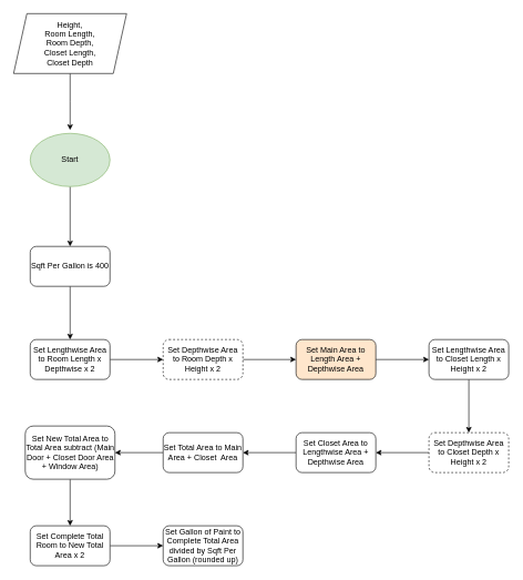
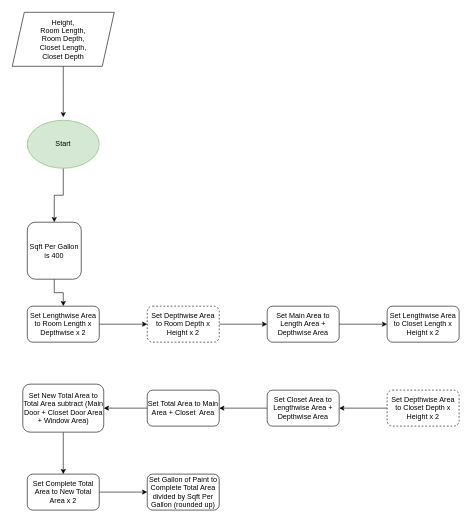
  <mxCell id="0" />
  <mxCell id="1" parent="0" />
  <mxCell id="2" value="" style="edgeStyle=orthogonalEdgeStyle;rounded=0;orthogonalLoop=1;jettySize=auto;html=1;" edge="1" parent="1" source="3"><mxGeometry relative="1" as="geometry"><mxPoint x="105" y="195" as="targetPoint" /></mxGeometry></mxCell>
  <mxCell id="3" value="&lt;div&gt;Height,&lt;/div&gt;&lt;div&gt;Room Length,&lt;/div&gt;&lt;div&gt;Room Depth,&lt;/div&gt;&lt;div&gt;Closet Length,&lt;/div&gt;&lt;div&gt;Closet Depth&lt;br&gt;&lt;/div&gt;" style="shape=parallelogram;perimeter=parallelogramPerimeter;whiteSpace=wrap;html=1;fixedSize=1;" vertex="1" parent="1"><mxGeometry x="20" y="20" width="170" height="90" as="geometry" /></mxCell>
  <mxCell id="4" value="" style="edgeStyle=orthogonalEdgeStyle;rounded=0;orthogonalLoop=1;jettySize=auto;html=1;" edge="1" parent="1" source="5" target="7"><mxGeometry relative="1" as="geometry" /></mxCell>
  <mxCell id="5" value="Start" style="ellipse;whiteSpace=wrap;html=1;fillColor=#d5e8d4;strokeColor=#82b366;" vertex="1" parent="1"><mxGeometry x="45" y="200" width="120" height="80" as="geometry" /></mxCell>
  <mxCell id="6" value="" style="edgeStyle=orthogonalEdgeStyle;rounded=0;orthogonalLoop=1;jettySize=auto;html=1;" edge="1" parent="1" source="7" target="9"><mxGeometry relative="1" as="geometry" /></mxCell>
- <mxCell id="7" value="Sqft Per Gallon is 400" style="rounded=1;whiteSpace=wrap;html=1;" vertex="1" parent="1"><mxGeometry x="45" y="370" width="120" height="60" as="geometry" /></mxCell>
+ <mxCell id="7" value="Sqft Per Gallon is 400" style="rounded=1;whiteSpace=wrap;html=1;" vertex="1" parent="1"><mxGeometry x="45" y="370" width="90" height="95" as="geometry" /></mxCell>
  <mxCell id="8" value="" style="edgeStyle=orthogonalEdgeStyle;rounded=0;orthogonalLoop=1;jettySize=auto;html=1;" edge="1" parent="1" source="9" target="11"><mxGeometry relative="1" as="geometry" /></mxCell>
  <mxCell id="9" value="Set Lengthwise Area to Room Length x Depthwise x 2" style="rounded=1;whiteSpace=wrap;html=1;" vertex="1" parent="1"><mxGeometry x="45" y="510" width="120" height="60" as="geometry" /></mxCell>
  <mxCell id="10" value="" style="edgeStyle=orthogonalEdgeStyle;rounded=0;orthogonalLoop=1;jettySize=auto;html=1;" edge="1" parent="1" source="11" target="13"><mxGeometry relative="1" as="geometry" /></mxCell>
  <mxCell id="11" value="Set Depthwise Area to Room Depth x Height x 2" style="rounded=1;whiteSpace=wrap;html=1;dashed=1;" vertex="1" parent="1"><mxGeometry x="245" y="510" width="120" height="60" as="geometry" /></mxCell>
  <mxCell id="12" value="" style="edgeStyle=orthogonalEdgeStyle;rounded=0;orthogonalLoop=1;jettySize=auto;html=1;" edge="1" parent="1" source="13" target="15"><mxGeometry relative="1" as="geometry" /></mxCell>
- <mxCell id="13" value="Set Main Area to Length Area + Depthwise Area " style="rounded=1;whiteSpace=wrap;html=1;fillColor=#ffe6cc;" vertex="1" parent="1"><mxGeometry x="445" y="510" width="120" height="60" as="geometry" /></mxCell>
- <mxCell id="14" value="" style="edgeStyle=orthogonalEdgeStyle;rounded=0;orthogonalLoop=1;jettySize=auto;html=1;" edge="1" parent="1" source="15" target="17"><mxGeometry relative="1" as="geometry" /></mxCell>
+ <mxCell id="13" value="Set Main Area to Length Area + Depthwise Area " style="rounded=1;whiteSpace=wrap;html=1;" vertex="1" parent="1"><mxGeometry x="445" y="510" width="120" height="60" as="geometry" /></mxCell>
  <mxCell id="15" value="Set Lengthwise Area to Closet Length x Height x 2" style="rounded=1;whiteSpace=wrap;html=1;" vertex="1" parent="1"><mxGeometry x="645" y="510" width="120" height="60" as="geometry" /></mxCell>
  <mxCell id="16" value="" style="edgeStyle=orthogonalEdgeStyle;rounded=0;orthogonalLoop=1;jettySize=auto;html=1;" edge="1" parent="1" source="17" target="19"><mxGeometry relative="1" as="geometry" /></mxCell>
  <mxCell id="17" value="Set Depthwise Area to Closet Depth x Height x 2" style="rounded=1;whiteSpace=wrap;html=1;dashed=1;" vertex="1" parent="1"><mxGeometry x="645" y="650" width="120" height="60" as="geometry" /></mxCell>
  <mxCell id="18" value="" style="edgeStyle=orthogonalEdgeStyle;rounded=0;orthogonalLoop=1;jettySize=auto;html=1;" edge="1" parent="1" source="19" target="21"><mxGeometry relative="1" as="geometry" /></mxCell>
  <mxCell id="19" value="Set Closet Area to Lengthwise Area + Depthwise Area" style="rounded=1;whiteSpace=wrap;html=1;" vertex="1" parent="1"><mxGeometry x="445" y="650" width="120" height="60" as="geometry" /></mxCell>
  <mxCell id="20" value="" style="edgeStyle=orthogonalEdgeStyle;rounded=0;orthogonalLoop=1;jettySize=auto;html=1;" edge="1" parent="1" source="21" target="23"><mxGeometry relative="1" as="geometry" /></mxCell>
  <mxCell id="21" value="Set Total Area to Main Area + Closet&amp;nbsp; Area" style="rounded=1;whiteSpace=wrap;html=1;" vertex="1" parent="1"><mxGeometry x="245" y="650" width="120" height="60" as="geometry" /></mxCell>
  <mxCell id="22" value="" style="edgeStyle=orthogonalEdgeStyle;rounded=0;orthogonalLoop=1;jettySize=auto;html=1;" edge="1" parent="1" source="23" target="25"><mxGeometry relative="1" as="geometry" /></mxCell>
  <mxCell id="23" value="Set New Total Area to Total Area subtract (Main Door + Closet Door Area + Window Area)" style="rounded=1;whiteSpace=wrap;html=1;" vertex="1" parent="1"><mxGeometry x="37.5" y="640" width="135" height="80" as="geometry" /></mxCell>
  <mxCell id="24" value="" style="edgeStyle=orthogonalEdgeStyle;rounded=0;orthogonalLoop=1;jettySize=auto;html=1;" edge="1" parent="1" source="25" target="26"><mxGeometry relative="1" as="geometry" /></mxCell>
- <mxCell id="25" value="Set Complete Total Room to New Total Area x 2" style="rounded=1;whiteSpace=wrap;html=1;" vertex="1" parent="1"><mxGeometry x="45" y="790" width="120" height="60" as="geometry" /></mxCell>
+ <mxCell id="25" value="Set Complete Total Area to New Total Area x 2" style="rounded=1;whiteSpace=wrap;html=1;" vertex="1" parent="1"><mxGeometry x="45" y="790" width="120" height="60" as="geometry" /></mxCell>
  <mxCell id="26" value="Set Gallon of Paint to Complete Total Area divided by Sqft Per Gallon (rounded up)" style="rounded=1;whiteSpace=wrap;html=1;" vertex="1" parent="1"><mxGeometry x="245" y="790" width="120" height="60" as="geometry" /></mxCell>
